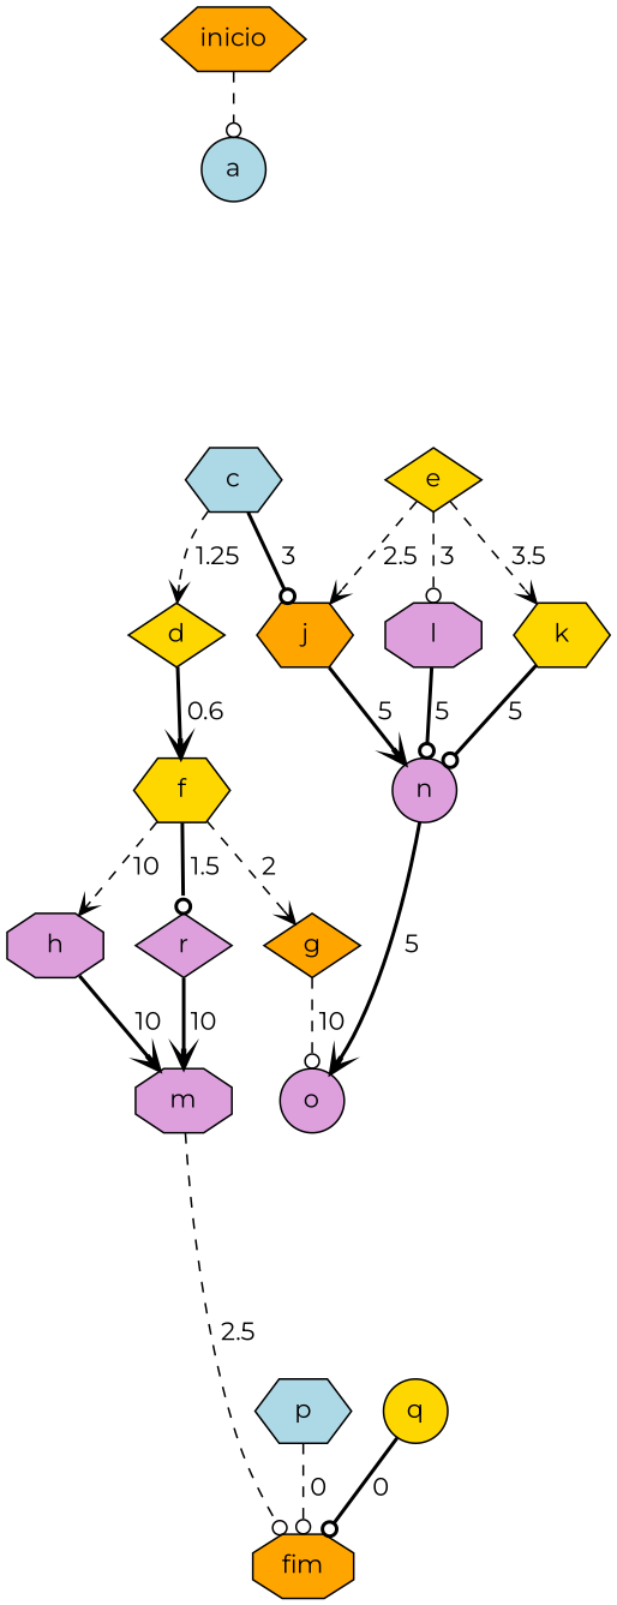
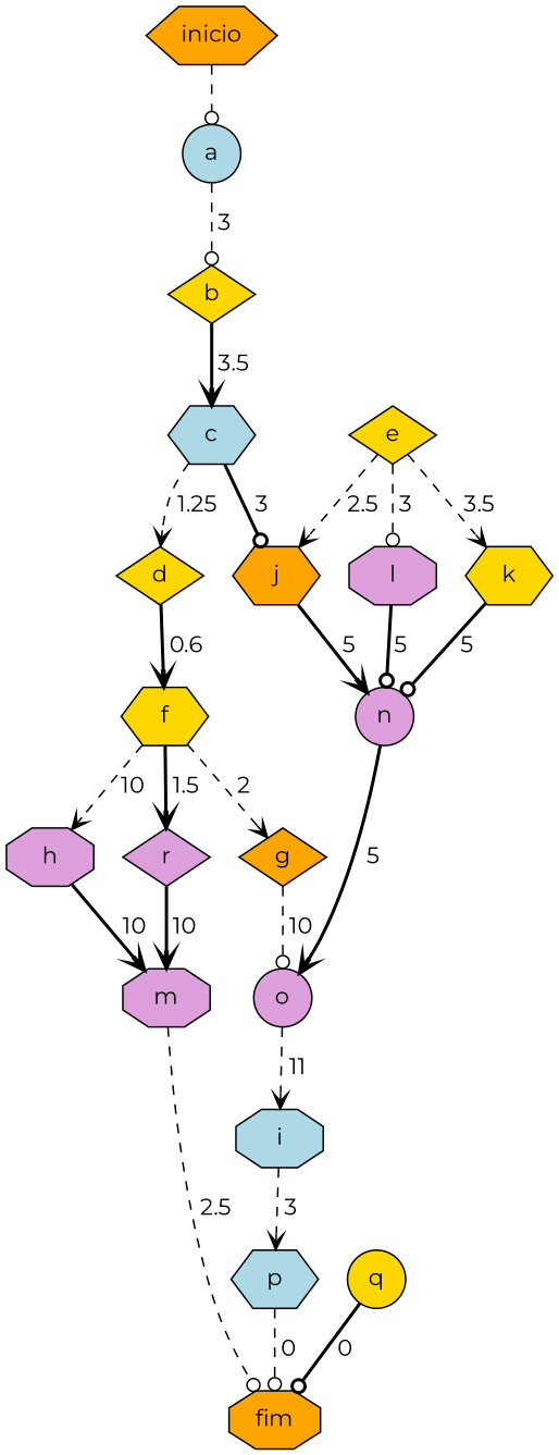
  digraph {
    fontname=Montserrat
    node [fillcolor=gold fontname=Montserrat shape=hexagon style=filled]
    edge [arrowhead=vee fontname=Montserrat style=dashed]
    inicio [fillcolor=orange]
    a [fillcolor=lightblue shape=circle]
+   b [shape=diamond]
    c [fillcolor=lightblue]
    d [shape=diamond]
    j [fillcolor=orange]
    f
    e [shape=diamond]
    k
    l [fillcolor=plum shape=octagon]
    g [fillcolor=orange shape=diamond]
    h [fillcolor=plum shape=octagon]
    r [fillcolor=plum shape=diamond]
    n [fillcolor=plum shape=circle]
    o [fillcolor=plum shape=circle]
    m [fillcolor=plum shape=octagon]
    fim [fillcolor=orange shape=octagon]
+   i [fillcolor=lightblue shape=octagon]
    p [fillcolor=lightblue]
    q [shape=circle]
    inicio -> a [arrowhead=odot]
+   a -> b [arrowhead=odot label=" 3"]
+   b -> c [label=" 3.5" style=bold]
    c -> d [label=" 1.25"]
    c -> j [arrowhead=odot label=" 3" style=bold]
    d -> f [label=" 0.6" style=bold]
    j -> n [label=" 5" style=bold]
    f -> g [label=" 2"]
    f -> h [label=" 10"]
-   f -> r [arrowhead=odot label=" 1.5" style=bold]
+   f -> r [label=" 1.5" style=bold]
    e -> j [label=" 2.5"]
    e -> k [label=" 3.5"]
    e -> l [arrowhead=odot label=" 3"]
    k -> n [arrowhead=odot label=" 5" style=bold]
    l -> n [arrowhead=odot label=" 5" style=bold]
    g -> o [arrowhead=odot label=" 10"]
    h -> m [label=" 10" style=bold]
    r -> m [label=" 10" style=bold]
    n -> o [label=" 5" style=bold]
+   o -> i [label=" 11"]
    m -> fim [arrowhead=odot label=" 2.5"]
+   i -> p [label=" 3"]
    p -> fim [arrowhead=odot label=" 0"]
    q -> fim [arrowhead=odot label=" 0" style=bold]
  }
